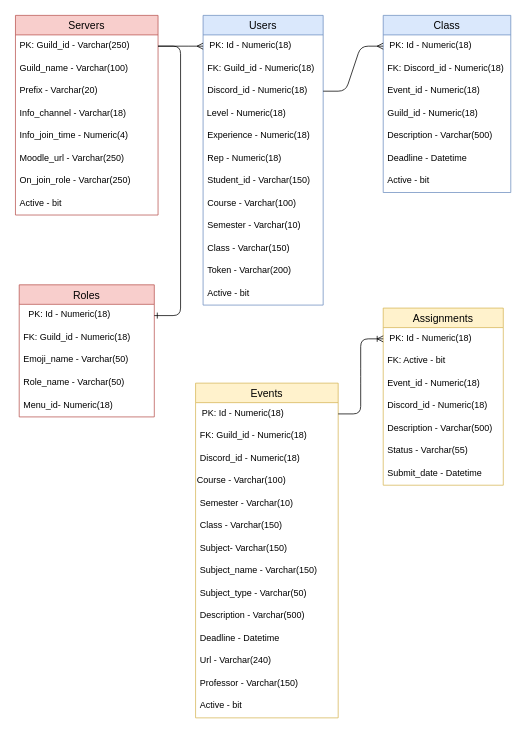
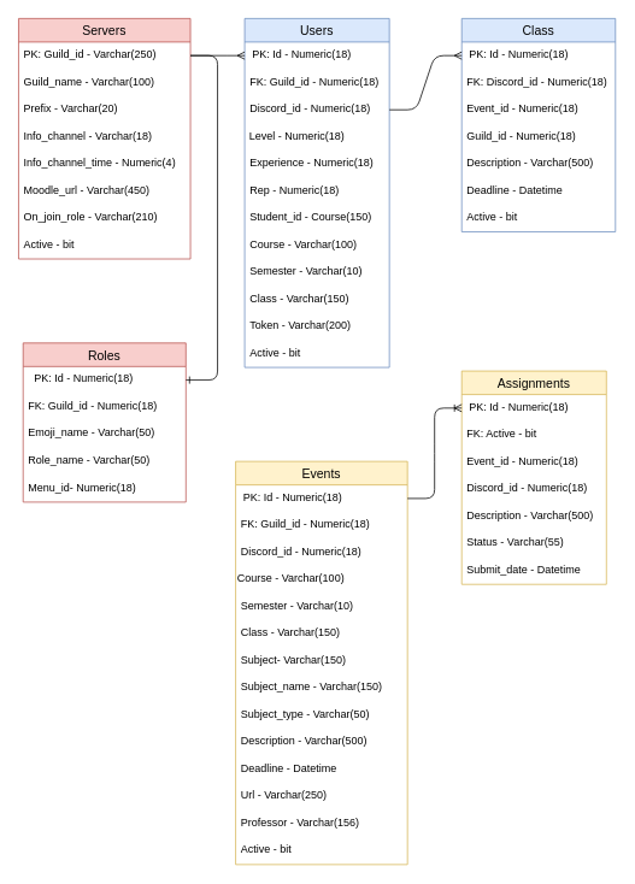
  <mxCell id="0" />
  <mxCell id="1" parent="0" />
  <mxCell id="2" value="Servers" style="swimlane;fontStyle=0;childLayout=stackLayout;horizontal=1;startSize=26;horizontalStack=0;resizeParent=1;resizeParentMax=0;resizeLast=0;collapsible=1;marginBottom=0;align=center;fontSize=14;fillColor=#f8cecc;strokeColor=#b85450;fontColor=#000000;" parent="1" vertex="1"><mxGeometry x="20" y="20" width="190" height="266" as="geometry" /></mxCell>
  <mxCell id="3" value="PK: Guild_id - Varchar(250)" style="text;strokeColor=none;fillColor=none;spacingLeft=4;spacingRight=4;overflow=hidden;rotatable=0;points=[[0,0.5],[1,0.5]];portConstraint=eastwest;fontSize=12;" parent="2" vertex="1"><mxGeometry y="26" width="190" height="30" as="geometry" /></mxCell>
  <mxCell id="4" value="Guild_name - Varchar(100)" style="text;strokeColor=none;fillColor=none;spacingLeft=4;spacingRight=4;overflow=hidden;rotatable=0;points=[[0,0.5],[1,0.5]];portConstraint=eastwest;fontSize=12;" parent="2" vertex="1"><mxGeometry y="56" width="190" height="30" as="geometry" /></mxCell>
  <mxCell id="5" value="Prefix - Varchar(20)" style="text;strokeColor=none;fillColor=none;spacingLeft=4;spacingRight=4;overflow=hidden;rotatable=0;points=[[0,0.5],[1,0.5]];portConstraint=eastwest;fontSize=12;" parent="2" vertex="1"><mxGeometry y="86" width="190" height="30" as="geometry" /></mxCell>
  <mxCell id="6" value="Info_channel - Varchar(18)" style="text;strokeColor=none;fillColor=none;spacingLeft=4;spacingRight=4;overflow=hidden;rotatable=0;points=[[0,0.5],[1,0.5]];portConstraint=eastwest;fontSize=12;" parent="2" vertex="1"><mxGeometry y="116" width="190" height="30" as="geometry" /></mxCell>
- <mxCell id="7" value="Info_join_time - Numeric(4)" style="text;strokeColor=none;fillColor=none;spacingLeft=4;spacingRight=4;overflow=hidden;rotatable=0;points=[[0,0.5],[1,0.5]];portConstraint=eastwest;fontSize=12;" parent="2" vertex="1"><mxGeometry y="146" width="190" height="30" as="geometry" /></mxCell>
- <mxCell id="8" value="Moodle_url - Varchar(250)" style="text;strokeColor=none;fillColor=none;spacingLeft=4;spacingRight=4;overflow=hidden;rotatable=0;points=[[0,0.5],[1,0.5]];portConstraint=eastwest;fontSize=12;" parent="2" vertex="1"><mxGeometry y="176" width="190" height="30" as="geometry" /></mxCell>
- <mxCell id="9" value="On_join_role - Varchar(250)" style="text;strokeColor=none;fillColor=none;spacingLeft=4;spacingRight=4;overflow=hidden;rotatable=0;points=[[0,0.5],[1,0.5]];portConstraint=eastwest;fontSize=12;" parent="2" vertex="1"><mxGeometry y="206" width="190" height="30" as="geometry" /></mxCell>
+ <mxCell id="7" value="Info_channel_time - Numeric(4)" style="text;strokeColor=none;fillColor=none;spacingLeft=4;spacingRight=4;overflow=hidden;rotatable=0;points=[[0,0.5],[1,0.5]];portConstraint=eastwest;fontSize=12;" parent="2" vertex="1"><mxGeometry y="146" width="190" height="30" as="geometry" /></mxCell>
+ <mxCell id="8" value="Moodle_url - Varchar(450)" style="text;strokeColor=none;fillColor=none;spacingLeft=4;spacingRight=4;overflow=hidden;rotatable=0;points=[[0,0.5],[1,0.5]];portConstraint=eastwest;fontSize=12;" parent="2" vertex="1"><mxGeometry y="176" width="190" height="30" as="geometry" /></mxCell>
+ <mxCell id="9" value="On_join_role - Varchar(210)" style="text;strokeColor=none;fillColor=none;spacingLeft=4;spacingRight=4;overflow=hidden;rotatable=0;points=[[0,0.5],[1,0.5]];portConstraint=eastwest;fontSize=12;" parent="2" vertex="1"><mxGeometry y="206" width="190" height="30" as="geometry" /></mxCell>
  <mxCell id="10" value="Active - bit" style="text;strokeColor=none;fillColor=none;spacingLeft=4;spacingRight=4;overflow=hidden;rotatable=0;points=[[0,0.5],[1,0.5]];portConstraint=eastwest;fontSize=12;" parent="2" vertex="1"><mxGeometry y="236" width="190" height="30" as="geometry" /></mxCell>
  <mxCell id="11" value="Users" style="swimlane;fontStyle=0;childLayout=stackLayout;horizontal=1;startSize=26;horizontalStack=0;resizeParent=1;resizeParentMax=0;resizeLast=0;collapsible=1;marginBottom=0;align=center;fontSize=14;fillColor=#dae8fc;strokeColor=#6c8ebf;fontColor=#000000;" parent="1" vertex="1"><mxGeometry x="270" y="20" width="160" height="386" as="geometry" /></mxCell>
  <mxCell id="12" value="&lt;span style=&quot;font-family: &amp;#34;helvetica&amp;#34;&quot;&gt;&amp;nbsp; PK: Id - Numeric(18)&lt;/span&gt;" style="text;whiteSpace=wrap;html=1;" parent="11" vertex="1"><mxGeometry y="26" width="160" height="30" as="geometry" /></mxCell>
  <mxCell id="13" value="FK: Guild_id - Numeric(18)" style="text;strokeColor=none;fillColor=none;spacingLeft=4;spacingRight=4;overflow=hidden;rotatable=0;points=[[0,0.5],[1,0.5]];portConstraint=eastwest;fontSize=12;" parent="11" vertex="1"><mxGeometry y="56" width="160" height="30" as="geometry" /></mxCell>
  <mxCell id="14" value="Discord_id - Numeric(18)" style="text;strokeColor=none;fillColor=none;spacingLeft=4;spacingRight=4;overflow=hidden;rotatable=0;points=[[0,0.5],[1,0.5]];portConstraint=eastwest;fontSize=12;" parent="11" vertex="1"><mxGeometry y="86" width="160" height="30" as="geometry" /></mxCell>
  <mxCell id="15" value="&lt;font face=&quot;helvetica&quot;&gt;&amp;nbsp;Level - Numeric(18)&lt;/font&gt;" style="text;whiteSpace=wrap;html=1;" parent="11" vertex="1"><mxGeometry y="116" width="160" height="30" as="geometry" /></mxCell>
  <mxCell id="16" value="Experience - Numeric(18)" style="text;strokeColor=none;fillColor=none;spacingLeft=4;spacingRight=4;overflow=hidden;rotatable=0;points=[[0,0.5],[1,0.5]];portConstraint=eastwest;fontSize=12;" parent="11" vertex="1"><mxGeometry y="146" width="160" height="30" as="geometry" /></mxCell>
  <mxCell id="17" value="Rep - Numeric(18)" style="text;strokeColor=none;fillColor=none;spacingLeft=4;spacingRight=4;overflow=hidden;rotatable=0;points=[[0,0.5],[1,0.5]];portConstraint=eastwest;fontSize=12;" parent="11" vertex="1"><mxGeometry y="176" width="160" height="30" as="geometry" /></mxCell>
- <mxCell id="18" value="Student_id - Varchar(150)" style="text;strokeColor=none;fillColor=none;spacingLeft=4;spacingRight=4;overflow=hidden;rotatable=0;points=[[0,0.5],[1,0.5]];portConstraint=eastwest;fontSize=12;" parent="11" vertex="1"><mxGeometry y="206" width="160" height="30" as="geometry" /></mxCell>
+ <mxCell id="18" value="Student_id - Course(150)" style="text;strokeColor=none;fillColor=none;spacingLeft=4;spacingRight=4;overflow=hidden;rotatable=0;points=[[0,0.5],[1,0.5]];portConstraint=eastwest;fontSize=12;" parent="11" vertex="1"><mxGeometry y="206" width="160" height="30" as="geometry" /></mxCell>
  <mxCell id="19" value="Course - Varchar(100)" style="text;strokeColor=none;fillColor=none;spacingLeft=4;spacingRight=4;overflow=hidden;rotatable=0;points=[[0,0.5],[1,0.5]];portConstraint=eastwest;fontSize=12;" parent="11" vertex="1"><mxGeometry y="236" width="160" height="30" as="geometry" /></mxCell>
  <mxCell id="20" value="Semester - Varchar(10)" style="text;strokeColor=none;fillColor=none;spacingLeft=4;spacingRight=4;overflow=hidden;rotatable=0;points=[[0,0.5],[1,0.5]];portConstraint=eastwest;fontSize=12;" parent="11" vertex="1"><mxGeometry y="266" width="160" height="30" as="geometry" /></mxCell>
  <mxCell id="21" value="Class - Varchar(150)" style="text;strokeColor=none;fillColor=none;spacingLeft=4;spacingRight=4;overflow=hidden;rotatable=0;points=[[0,0.5],[1,0.5]];portConstraint=eastwest;fontSize=12;" parent="11" vertex="1"><mxGeometry y="296" width="160" height="30" as="geometry" /></mxCell>
  <mxCell id="22" value="Token - Varchar(200)" style="text;strokeColor=none;fillColor=none;spacingLeft=4;spacingRight=4;overflow=hidden;rotatable=0;points=[[0,0.5],[1,0.5]];portConstraint=eastwest;fontSize=12;" parent="11" vertex="1"><mxGeometry y="326" width="160" height="30" as="geometry" /></mxCell>
  <mxCell id="23" value="Active - bit" style="text;strokeColor=none;fillColor=none;spacingLeft=4;spacingRight=4;overflow=hidden;rotatable=0;points=[[0,0.5],[1,0.5]];portConstraint=eastwest;fontSize=12;" parent="11" vertex="1"><mxGeometry y="356" width="160" height="30" as="geometry" /></mxCell>
  <mxCell id="24" value="Class" style="swimlane;fontStyle=0;childLayout=stackLayout;horizontal=1;startSize=26;horizontalStack=0;resizeParent=1;resizeParentMax=0;resizeLast=0;collapsible=1;marginBottom=0;align=center;fontSize=14;fillColor=#dae8fc;strokeColor=#6c8ebf;fontColor=#000000;" parent="1" vertex="1"><mxGeometry x="510" y="20" width="170" height="236" as="geometry" /></mxCell>
  <mxCell id="25" value="&lt;span style=&quot;font-family: &amp;#34;helvetica&amp;#34;&quot;&gt;&amp;nbsp; PK: Id - Numeric(18)&lt;/span&gt;" style="text;whiteSpace=wrap;html=1;" parent="24" vertex="1"><mxGeometry y="26" width="170" height="30" as="geometry" /></mxCell>
  <mxCell id="26" value="FK: Discord_id - Numeric(18)" style="text;strokeColor=none;fillColor=none;spacingLeft=4;spacingRight=4;overflow=hidden;rotatable=0;points=[[0,0.5],[1,0.5]];portConstraint=eastwest;fontSize=12;" parent="24" vertex="1"><mxGeometry y="56" width="170" height="30" as="geometry" /></mxCell>
  <mxCell id="27" value="Event_id - Numeric(18)" style="text;strokeColor=none;fillColor=none;spacingLeft=4;spacingRight=4;overflow=hidden;rotatable=0;points=[[0,0.5],[1,0.5]];portConstraint=eastwest;fontSize=12;" parent="24" vertex="1"><mxGeometry y="86" width="170" height="30" as="geometry" /></mxCell>
  <mxCell id="28" value="Guild_id - Numeric(18)" style="text;strokeColor=none;fillColor=none;spacingLeft=4;spacingRight=4;overflow=hidden;rotatable=0;points=[[0,0.5],[1,0.5]];portConstraint=eastwest;fontSize=12;" parent="24" vertex="1"><mxGeometry y="116" width="170" height="30" as="geometry" /></mxCell>
  <mxCell id="29" value="Description - Varchar(500)" style="text;strokeColor=none;fillColor=none;spacingLeft=4;spacingRight=4;overflow=hidden;rotatable=0;points=[[0,0.5],[1,0.5]];portConstraint=eastwest;fontSize=12;" parent="24" vertex="1"><mxGeometry y="146" width="170" height="30" as="geometry" /></mxCell>
  <mxCell id="30" value="Deadline - Datetime" style="text;strokeColor=none;fillColor=none;spacingLeft=4;spacingRight=4;overflow=hidden;rotatable=0;points=[[0,0.5],[1,0.5]];portConstraint=eastwest;fontSize=12;" parent="24" vertex="1"><mxGeometry y="176" width="170" height="30" as="geometry" /></mxCell>
  <mxCell id="31" value="Active - bit" style="text;strokeColor=none;fillColor=none;spacingLeft=4;spacingRight=4;overflow=hidden;rotatable=0;points=[[0,0.5],[1,0.5]];portConstraint=eastwest;fontSize=12;" parent="24" vertex="1"><mxGeometry y="206" width="170" height="30" as="geometry" /></mxCell>
  <mxCell id="32" value="" style="edgeStyle=entityRelationEdgeStyle;fontSize=12;html=1;endArrow=ERmany;entryX=0;entryY=0.5;entryDx=0;entryDy=0;" parent="1" source="3" target="12" edge="1"><mxGeometry width="100" height="100" relative="1" as="geometry"><mxPoint x="170" y="470" as="sourcePoint" /><mxPoint x="270" y="370" as="targetPoint" /></mxGeometry></mxCell>
  <mxCell id="33" value="" style="edgeStyle=entityRelationEdgeStyle;fontSize=12;html=1;endArrow=ERmany;entryX=0;entryY=0.5;entryDx=0;entryDy=0;" parent="1" source="14" target="25" edge="1"><mxGeometry width="100" height="100" relative="1" as="geometry"><mxPoint x="270" y="570" as="sourcePoint" /><mxPoint x="370" y="470" as="targetPoint" /></mxGeometry></mxCell>
  <mxCell id="34" value="Roles" style="swimlane;fontStyle=0;childLayout=stackLayout;horizontal=1;startSize=26;horizontalStack=0;resizeParent=1;resizeParentMax=0;resizeLast=0;collapsible=1;marginBottom=0;align=center;fontSize=14;fillColor=#f8cecc;strokeColor=#b85450;fontColor=#000000;" parent="1" vertex="1"><mxGeometry x="25" y="379" width="180" height="176" as="geometry" /></mxCell>
  <mxCell id="35" value="  PK: Id - Numeric(18)" style="text;strokeColor=none;fillColor=none;spacingLeft=4;spacingRight=4;overflow=hidden;rotatable=0;points=[[0,0.5],[1,0.5]];portConstraint=eastwest;fontSize=12;" parent="34" vertex="1"><mxGeometry y="26" width="180" height="30" as="geometry" /></mxCell>
  <mxCell id="36" value="FK: Guild_id - Numeric(18)" style="text;strokeColor=none;fillColor=none;spacingLeft=4;spacingRight=4;overflow=hidden;rotatable=0;points=[[0,0.5],[1,0.5]];portConstraint=eastwest;fontSize=12;" parent="34" vertex="1"><mxGeometry y="56" width="180" height="30" as="geometry" /></mxCell>
  <mxCell id="37" value="Emoji_name - Varchar(50)" style="text;strokeColor=none;fillColor=none;spacingLeft=4;spacingRight=4;overflow=hidden;rotatable=0;points=[[0,0.5],[1,0.5]];portConstraint=eastwest;fontSize=12;" parent="34" vertex="1"><mxGeometry y="86" width="180" height="30" as="geometry" /></mxCell>
  <mxCell id="38" value="Role_name - Varchar(50)" style="text;strokeColor=none;fillColor=none;spacingLeft=4;spacingRight=4;overflow=hidden;rotatable=0;points=[[0,0.5],[1,0.5]];portConstraint=eastwest;fontSize=12;" parent="34" vertex="1"><mxGeometry y="116" width="180" height="30" as="geometry" /></mxCell>
  <mxCell id="39" value="Menu_id- Numeric(18)" style="text;strokeColor=none;fillColor=none;spacingLeft=4;spacingRight=4;overflow=hidden;rotatable=0;points=[[0,0.5],[1,0.5]];portConstraint=eastwest;fontSize=12;" parent="34" vertex="1"><mxGeometry y="146" width="180" height="30" as="geometry" /></mxCell>
  <mxCell id="40" value="" style="edgeStyle=entityRelationEdgeStyle;fontSize=12;html=1;endArrow=ERone;endFill=1;" parent="1" source="3" target="35" edge="1"><mxGeometry width="100" height="100" relative="1" as="geometry"><mxPoint y="390" as="sourcePoint" x="-50" /><mxPoint x="50" y="290" as="targetPoint" /></mxGeometry></mxCell>
  <mxCell id="41" value="Assignments" style="swimlane;fontStyle=0;childLayout=stackLayout;horizontal=1;startSize=26;horizontalStack=0;resizeParent=1;resizeParentMax=0;resizeLast=0;collapsible=1;marginBottom=0;align=center;fontSize=14;fillColor=#fff2cc;strokeColor=#d6b656;fontColor=#000;" parent="1" vertex="1"><mxGeometry x="510" y="410" width="160" height="236" as="geometry" /></mxCell>
  <mxCell id="42" value="&lt;font face=&quot;helvetica&quot;&gt;&amp;nbsp; PK: Id - Numeric(18)&lt;/font&gt;" style="text;whiteSpace=wrap;html=1;" parent="41" vertex="1"><mxGeometry y="26" width="160" height="30" as="geometry" /></mxCell>
  <mxCell id="43" value="FK: Active - bit" style="text;strokeColor=none;fillColor=none;spacingLeft=4;spacingRight=4;overflow=hidden;rotatable=0;points=[[0,0.5],[1,0.5]];portConstraint=eastwest;fontSize=12;" parent="41" vertex="1"><mxGeometry y="56" width="160" height="30" as="geometry" /></mxCell>
  <mxCell id="44" value="Event_id - Numeric(18)" style="text;strokeColor=none;fillColor=none;spacingLeft=4;spacingRight=4;overflow=hidden;rotatable=0;points=[[0,0.5],[1,0.5]];portConstraint=eastwest;fontSize=12;" parent="41" vertex="1"><mxGeometry y="86" width="160" height="30" as="geometry" /></mxCell>
  <mxCell id="45" value="Discord_id - Numeric(18)" style="text;strokeColor=none;fillColor=none;spacingLeft=4;spacingRight=4;overflow=hidden;rotatable=0;points=[[0,0.5],[1,0.5]];portConstraint=eastwest;fontSize=12;" parent="41" vertex="1"><mxGeometry y="116" width="160" height="30" as="geometry" /></mxCell>
  <mxCell id="46" value="Description - Varchar(500)" style="text;strokeColor=none;fillColor=none;spacingLeft=4;spacingRight=4;overflow=hidden;rotatable=0;points=[[0,0.5],[1,0.5]];portConstraint=eastwest;fontSize=12;" parent="41" vertex="1"><mxGeometry y="146" width="160" height="30" as="geometry" /></mxCell>
  <mxCell id="47" value="Status - Varchar(55)" style="text;strokeColor=none;fillColor=none;spacingLeft=4;spacingRight=4;overflow=hidden;rotatable=0;points=[[0,0.5],[1,0.5]];portConstraint=eastwest;fontSize=12;" parent="41" vertex="1"><mxGeometry y="176" width="160" height="30" as="geometry" /></mxCell>
  <mxCell id="48" value="Submit_date - Datetime" style="text;strokeColor=none;fillColor=none;spacingLeft=4;spacingRight=4;overflow=hidden;rotatable=0;points=[[0,0.5],[1,0.5]];portConstraint=eastwest;fontSize=12;" parent="41" vertex="1"><mxGeometry y="206" width="160" height="30" as="geometry" /></mxCell>
  <mxCell id="49" value="Events" style="swimlane;fontStyle=0;childLayout=stackLayout;horizontal=1;startSize=26;horizontalStack=0;resizeParent=1;resizeParentMax=0;resizeLast=0;collapsible=1;marginBottom=0;align=center;fontSize=14;fillColor=#fff2cc;strokeColor=#d6b656;fontColor=#000000;" parent="1" vertex="1"><mxGeometry x="260" y="510" width="190" height="446" as="geometry" /></mxCell>
  <mxCell id="50" value="&lt;font face=&quot;helvetica&quot;&gt;&amp;nbsp; PK: Id -&amp;nbsp;&lt;/font&gt;&lt;span style=&quot;font-family: &amp;#34;helvetica&amp;#34;&quot;&gt;Numeric(18)&lt;/span&gt;" style="text;whiteSpace=wrap;html=1;" parent="49" vertex="1"><mxGeometry y="26" width="190" height="30" as="geometry" /></mxCell>
  <mxCell id="51" value="FK: Guild_id - Numeric(18)" style="text;strokeColor=none;fillColor=none;spacingLeft=4;spacingRight=4;overflow=hidden;rotatable=0;points=[[0,0.5],[1,0.5]];portConstraint=eastwest;fontSize=12;" parent="49" vertex="1"><mxGeometry y="56" width="190" height="30" as="geometry" /></mxCell>
  <mxCell id="52" value="Discord_id - Numeric(18)" style="text;strokeColor=none;fillColor=none;spacingLeft=4;spacingRight=4;overflow=hidden;rotatable=0;points=[[0,0.5],[1,0.5]];portConstraint=eastwest;fontSize=12;" parent="49" vertex="1"><mxGeometry y="86" width="190" height="30" as="geometry" /></mxCell>
  <mxCell id="53" value="&lt;font face=&quot;helvetica&quot;&gt;Course -&amp;nbsp;&lt;/font&gt;&lt;span&gt;Varchar(100)&lt;/span&gt;" style="text;whiteSpace=wrap;html=1;" parent="49" vertex="1"><mxGeometry y="116" width="190" height="30" as="geometry" /></mxCell>
  <mxCell id="54" value="Semester - Varchar(10)" style="text;strokeColor=none;fillColor=none;spacingLeft=4;spacingRight=4;overflow=hidden;rotatable=0;points=[[0,0.5],[1,0.5]];portConstraint=eastwest;fontSize=12;" parent="49" vertex="1"><mxGeometry y="146" width="190" height="30" as="geometry" /></mxCell>
  <mxCell id="55" value="Class - Varchar(150)" style="text;strokeColor=none;fillColor=none;spacingLeft=4;spacingRight=4;overflow=hidden;rotatable=0;points=[[0,0.5],[1,0.5]];portConstraint=eastwest;fontSize=12;" parent="49" vertex="1"><mxGeometry y="176" width="190" height="30" as="geometry" /></mxCell>
  <mxCell id="56" value="Subject- Varchar(150)" style="text;strokeColor=none;fillColor=none;spacingLeft=4;spacingRight=4;overflow=hidden;rotatable=0;points=[[0,0.5],[1,0.5]];portConstraint=eastwest;fontSize=12;" parent="49" vertex="1"><mxGeometry y="206" width="190" height="30" as="geometry" /></mxCell>
  <mxCell id="57" value="Subject_name - Varchar(150)" style="text;strokeColor=none;fillColor=none;spacingLeft=4;spacingRight=4;overflow=hidden;rotatable=0;points=[[0,0.5],[1,0.5]];portConstraint=eastwest;fontSize=12;" parent="49" vertex="1"><mxGeometry y="236" width="190" height="30" as="geometry" /></mxCell>
  <mxCell id="58" value="Subject_type - Varchar(50)" style="text;strokeColor=none;fillColor=none;spacingLeft=4;spacingRight=4;overflow=hidden;rotatable=0;points=[[0,0.5],[1,0.5]];portConstraint=eastwest;fontSize=12;" parent="49" vertex="1"><mxGeometry y="266" width="190" height="30" as="geometry" /></mxCell>
  <mxCell id="59" value="Description - Varchar(500)" style="text;strokeColor=none;fillColor=none;spacingLeft=4;spacingRight=4;overflow=hidden;rotatable=0;points=[[0,0.5],[1,0.5]];portConstraint=eastwest;fontSize=12;" parent="49" vertex="1"><mxGeometry y="296" width="190" height="30" as="geometry" /></mxCell>
  <mxCell id="60" value="Deadline - Datetime" style="text;strokeColor=none;fillColor=none;spacingLeft=4;spacingRight=4;overflow=hidden;rotatable=0;points=[[0,0.5],[1,0.5]];portConstraint=eastwest;fontSize=12;" parent="49" vertex="1"><mxGeometry y="326" width="190" height="30" as="geometry" /></mxCell>
- <mxCell id="61" value="Url - Varchar(240)" style="text;strokeColor=none;fillColor=none;spacingLeft=4;spacingRight=4;overflow=hidden;rotatable=0;points=[[0,0.5],[1,0.5]];portConstraint=eastwest;fontSize=12;" parent="49" vertex="1"><mxGeometry y="356" width="190" height="30" as="geometry" /></mxCell>
- <mxCell id="62" value="Professor - Varchar(150)" style="text;strokeColor=none;fillColor=none;spacingLeft=4;spacingRight=4;overflow=hidden;rotatable=0;points=[[0,0.5],[1,0.5]];portConstraint=eastwest;fontSize=12;" parent="49" vertex="1"><mxGeometry y="386" width="190" height="30" as="geometry" /></mxCell>
+ <mxCell id="61" value="Url - Varchar(250)" style="text;strokeColor=none;fillColor=none;spacingLeft=4;spacingRight=4;overflow=hidden;rotatable=0;points=[[0,0.5],[1,0.5]];portConstraint=eastwest;fontSize=12;" parent="49" vertex="1"><mxGeometry y="356" width="190" height="30" as="geometry" /></mxCell>
+ <mxCell id="62" value="Professor - Varchar(156)" style="text;strokeColor=none;fillColor=none;spacingLeft=4;spacingRight=4;overflow=hidden;rotatable=0;points=[[0,0.5],[1,0.5]];portConstraint=eastwest;fontSize=12;" parent="49" vertex="1"><mxGeometry y="386" width="190" height="30" as="geometry" /></mxCell>
  <mxCell id="63" value="Active - bit" style="text;strokeColor=none;fillColor=none;spacingLeft=4;spacingRight=4;overflow=hidden;rotatable=0;points=[[0,0.5],[1,0.5]];portConstraint=eastwest;fontSize=12;" parent="49" vertex="1"><mxGeometry y="416" width="190" height="30" as="geometry" /></mxCell>
  <mxCell id="64" value="" style="edgeStyle=entityRelationEdgeStyle;fontSize=12;html=1;endArrow=ERoneToMany;exitX=1;exitY=0.5;exitDx=0;exitDy=0;entryX=0;entryY=0.5;entryDx=0;entryDy=0;" parent="1" source="50" target="42" edge="1"><mxGeometry width="100" height="100" relative="1" as="geometry"><mxPoint x="500" y="760" as="sourcePoint" /><mxPoint x="600" y="660" as="targetPoint" /></mxGeometry></mxCell>
